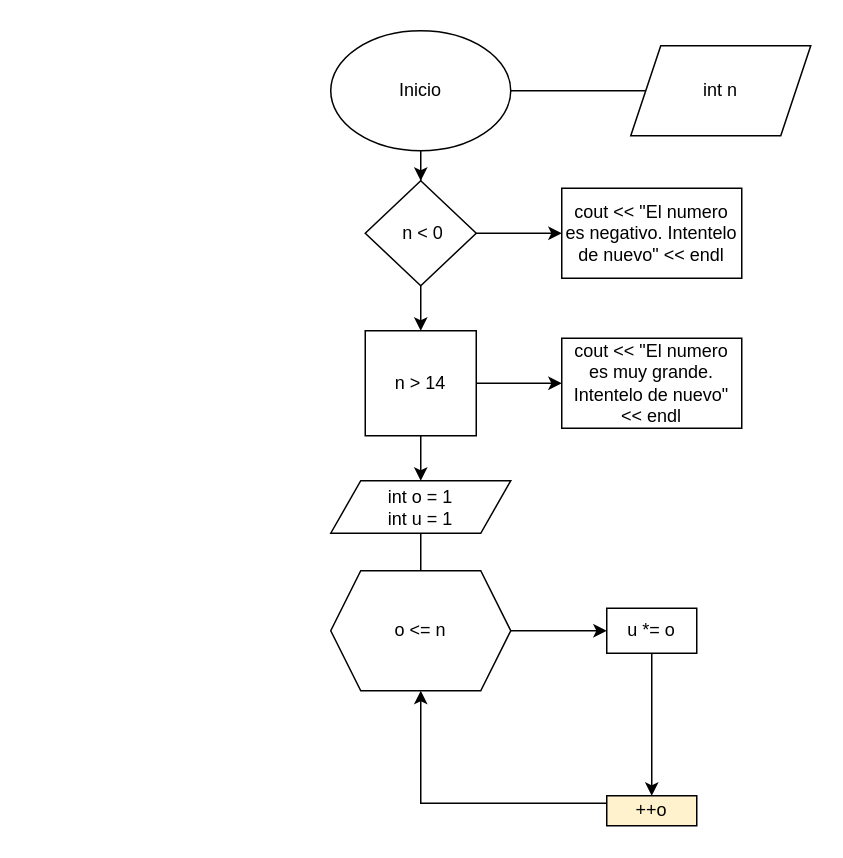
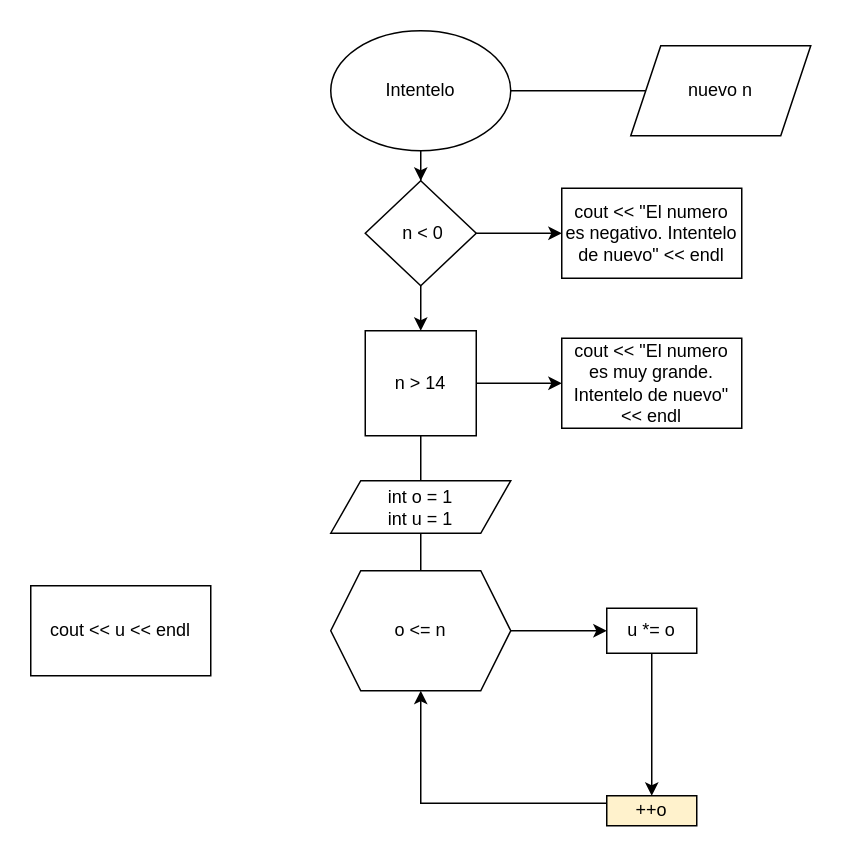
  <mxCell id="0" />
  <mxCell id="1" parent="0" />
  <mxCell id="2" value="" style="edgeStyle=orthogonalEdgeStyle;rounded=0;orthogonalLoop=1;jettySize=auto;html=1;" edge="1" parent="1" source="4" target="7"><mxGeometry relative="1" as="geometry" /></mxCell>
  <mxCell id="3" value="" style="edgeStyle=orthogonalEdgeStyle;rounded=0;orthogonalLoop=1;jettySize=auto;html=1;endArrow=none;" edge="1" parent="1" source="4" target="9"><mxGeometry relative="1" as="geometry" /></mxCell>
- <mxCell id="4" value="Inicio" style="ellipse;whiteSpace=wrap;html=1;" vertex="1" parent="1"><mxGeometry x="220" y="20" width="120" height="80" as="geometry" /></mxCell>
+ <mxCell id="4" value="Intentelo" style="ellipse;whiteSpace=wrap;html=1;" vertex="1" parent="1"><mxGeometry x="220" y="20" width="120" height="80" as="geometry" /></mxCell>
  <mxCell id="5" value="" style="edgeStyle=orthogonalEdgeStyle;rounded=0;orthogonalLoop=1;jettySize=auto;html=1;" edge="1" parent="1" source="7" target="8"><mxGeometry relative="1" as="geometry" /></mxCell>
  <mxCell id="6" value="" style="edgeStyle=orthogonalEdgeStyle;rounded=0;orthogonalLoop=1;jettySize=auto;html=1;" edge="1" parent="1" source="7" target="12"><mxGeometry relative="1" as="geometry" /></mxCell>
  <mxCell id="7" value="&amp;nbsp;n &amp;lt; 0" style="rhombus;whiteSpace=wrap;html=1;" vertex="1" parent="1"><mxGeometry x="243" y="120" width="74" height="70" as="geometry" /></mxCell>
  <mxCell id="8" value="cout &amp;lt;&amp;lt; &quot;El numero es negativo. Intentelo de nuevo&quot; &amp;lt;&amp;lt; endl" style="whiteSpace=wrap;html=1;" vertex="1" parent="1"><mxGeometry x="374" y="125" width="120" height="60" as="geometry" /></mxCell>
- <mxCell id="9" value="int n" style="shape=parallelogram;perimeter=parallelogramPerimeter;whiteSpace=wrap;html=1;fixedSize=1;" vertex="1" parent="1"><mxGeometry x="420" y="30" width="120" height="60" as="geometry" /></mxCell>
+ <mxCell id="9" value="nuevo n" style="shape=parallelogram;perimeter=parallelogramPerimeter;whiteSpace=wrap;html=1;fixedSize=1;" vertex="1" parent="1"><mxGeometry x="420" y="30" width="120" height="60" as="geometry" /></mxCell>
  <mxCell id="10" value="" style="edgeStyle=orthogonalEdgeStyle;rounded=0;orthogonalLoop=1;jettySize=auto;html=1;" edge="1" parent="1" source="12" target="13"><mxGeometry relative="1" as="geometry" /></mxCell>
- <mxCell id="11" value="" style="edgeStyle=orthogonalEdgeStyle;rounded=0;orthogonalLoop=1;jettySize=auto;html=1;" edge="1" parent="1" source="12" target="15"><mxGeometry relative="1" as="geometry" /></mxCell>
+ <mxCell id="11" value="" style="edgeStyle=orthogonalEdgeStyle;rounded=0;orthogonalLoop=1;jettySize=auto;html=1;endArrow=none;" edge="1" parent="1" source="12" target="15"><mxGeometry relative="1" as="geometry" /></mxCell>
  <mxCell id="12" value="n &amp;gt; 14" style="whiteSpace=wrap;html=1;rounded=0;" vertex="1" parent="1"><mxGeometry x="243" y="220" width="74" height="70" as="geometry" /></mxCell>
  <mxCell id="13" value="cout &amp;lt;&amp;lt; &quot;El numero es muy grande. Intentelo de nuevo&quot; &amp;lt;&amp;lt; endl" style="whiteSpace=wrap;html=1;" vertex="1" parent="1"><mxGeometry x="374" y="225" width="120" height="60" as="geometry" /></mxCell>
  <mxCell id="14" value="" style="edgeStyle=orthogonalEdgeStyle;rounded=0;orthogonalLoop=1;jettySize=auto;html=1;endArrow=none;" edge="1" parent="1" source="15" target="17"><mxGeometry relative="1" as="geometry" /></mxCell>
  <mxCell id="15" value="int o = 1&lt;div&gt;int u = 1&lt;br&gt;&lt;/div&gt;" style="shape=parallelogram;perimeter=parallelogramPerimeter;whiteSpace=wrap;html=1;fixedSize=1;" vertex="1" parent="1"><mxGeometry x="220" y="320" width="120" height="35" as="geometry" /></mxCell>
  <mxCell id="16" value="" style="edgeStyle=orthogonalEdgeStyle;rounded=0;orthogonalLoop=1;jettySize=auto;html=1;" edge="1" parent="1" source="17" target="19"><mxGeometry relative="1" as="geometry" /></mxCell>
  <mxCell id="17" value="o &amp;lt;= n" style="shape=hexagon;perimeter=hexagonPerimeter2;whiteSpace=wrap;html=1;fixedSize=1;" vertex="1" parent="1"><mxGeometry x="220" y="380" width="120" height="80" as="geometry" /></mxCell>
  <mxCell id="18" value="" style="edgeStyle=orthogonalEdgeStyle;rounded=0;orthogonalLoop=1;jettySize=auto;html=1;" edge="1" parent="1" source="19" target="21"><mxGeometry relative="1" as="geometry" /></mxCell>
  <mxCell id="19" value="u *= o" style="whiteSpace=wrap;html=1;" vertex="1" parent="1"><mxGeometry x="404" y="405" width="60" height="30" as="geometry" /></mxCell>
  <mxCell id="20" style="edgeStyle=orthogonalEdgeStyle;rounded=0;orthogonalLoop=1;jettySize=auto;html=1;exitX=0;exitY=0.25;exitDx=0;exitDy=0;entryX=0.5;entryY=1;entryDx=0;entryDy=0;" edge="1" parent="1" source="21" target="17"><mxGeometry relative="1" as="geometry" /></mxCell>
  <mxCell id="21" value="++o" style="whiteSpace=wrap;html=1;fillColor=#fff2cc;" vertex="1" parent="1"><mxGeometry x="404" y="530" width="60" height="20" as="geometry" /></mxCell>
+ <mxCell id="22" value="cout &amp;lt;&amp;lt; u &amp;lt;&amp;lt; endl" style="whiteSpace=wrap;html=1;" vertex="1" parent="1"><mxGeometry x="20" y="390" width="120" height="60" as="geometry" /></mxCell>
